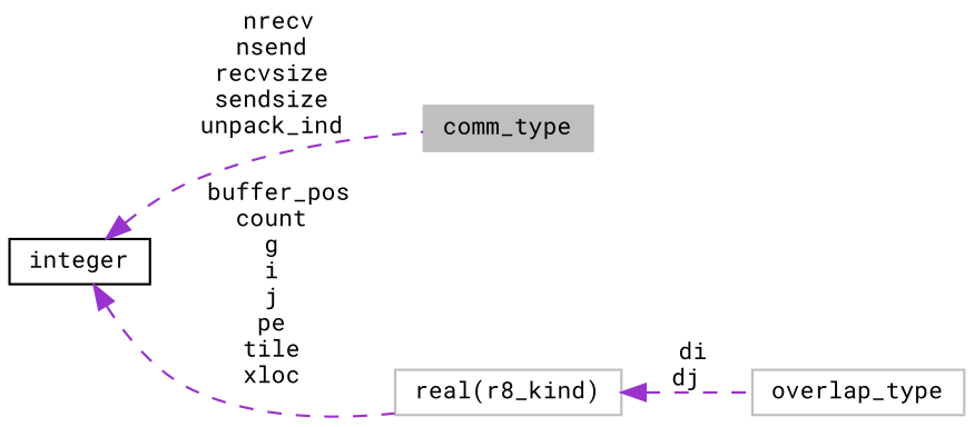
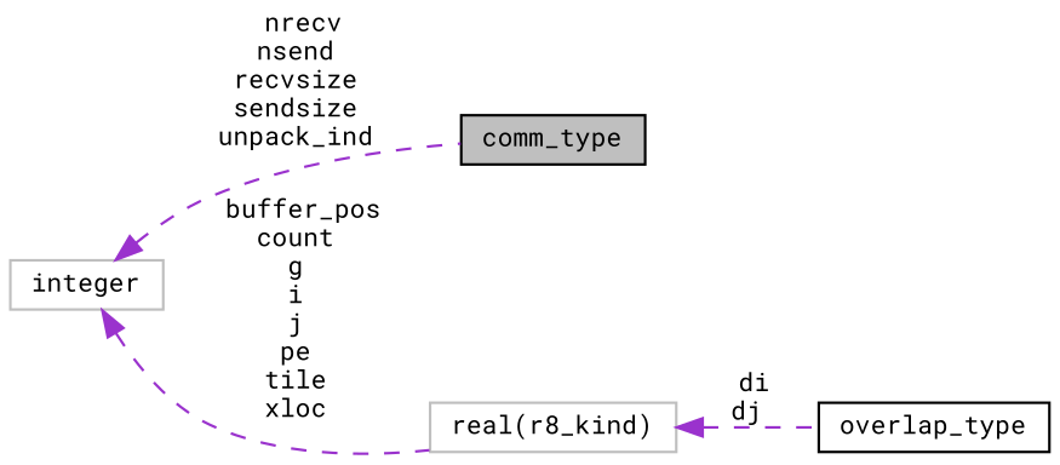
  digraph {
    fontname="Roboto Mono"
    rankdir=LR
    node [color=black fillcolor=white fontname="Roboto Mono" fontsize=10 shape=record style=filled]
    edge [color=darkorchid3 dir=back fontname="Roboto Mono" fontsize=10 labelfontname=Helvetica labelfontsize=10 style=dashed]
-   n1 [color=grey75 fillcolor=grey75 fontcolor=black height=0.2 label=comm_type width=0.4]
-   n2 [height=0.2 label=integer width=0.4]
+   n1 [fillcolor=grey75 fontcolor=black height=0.2 label=comm_type width=0.4]
+   n2 [color=grey75 height=0.2 label=integer width=0.4]
    n3 [color=grey75 height=0.2 label="real(r8_kind)" width=0.4]
-   n4 [color=grey75 height=0.2 label=overlap_type width=0.4]
+   n4 [height=0.2 label=overlap_type width=0.4]
    n2 -> n1 [label=" nrecv\nnsend\nrecvsize\nsendsize\nunpack_ind"]
    n2 -> n3 [label=" buffer_pos\ncount\ng\ni\nj\npe\ntile\nxloc"]
    n3 -> n4 [label=" di\ndj"]
  }
